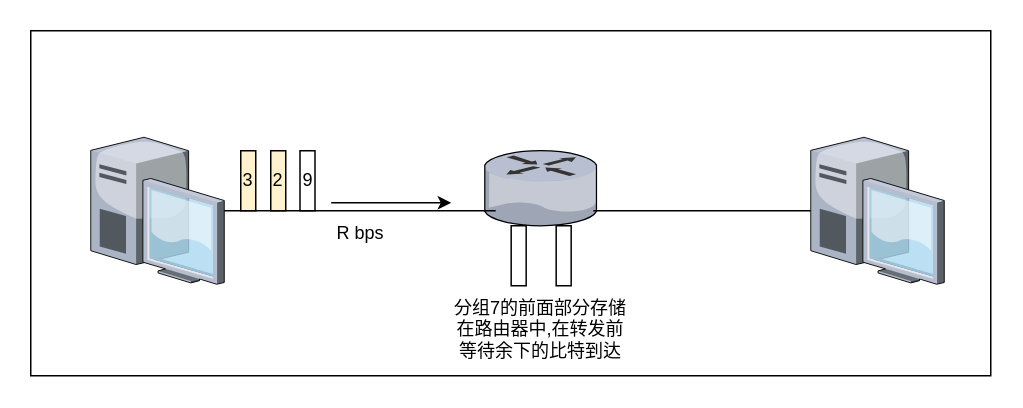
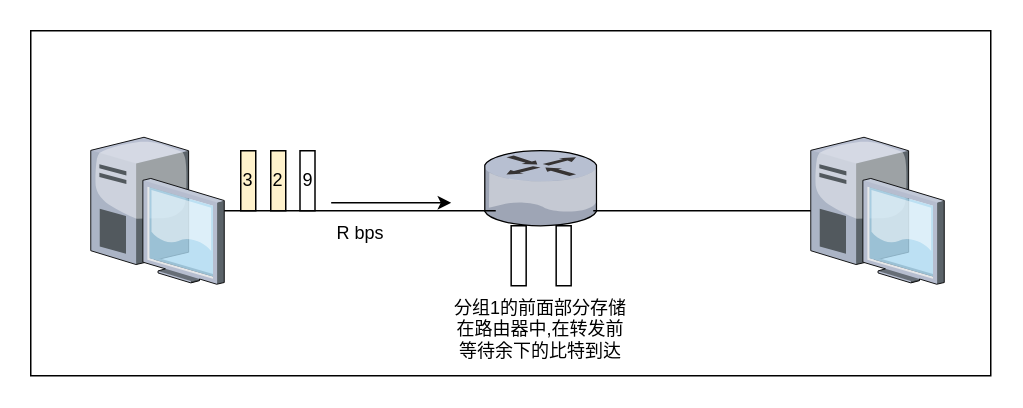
  <mxCell id="0" />
  <mxCell id="1" parent="0" />
  <mxCell id="2" value="" style="rounded=0;whiteSpace=wrap;html=1;" parent="1" vertex="1"><mxGeometry x="20" y="20" width="640" height="230" as="geometry" /></mxCell>
  <mxCell id="3" value="" style="verticalLabelPosition=bottom;sketch=0;aspect=fixed;html=1;verticalAlign=top;strokeColor=none;align=center;outlineConnect=0;shape=mxgraph.citrix.router;" parent="1" vertex="1"><mxGeometry x="322.61" y="100" width="75.34" height="50" as="geometry" /></mxCell>
  <mxCell id="4" value="" style="verticalLabelPosition=bottom;sketch=0;aspect=fixed;html=1;verticalAlign=top;strokeColor=none;align=center;outlineConnect=0;shape=mxgraph.citrix.desktop;" parent="1" vertex="1"><mxGeometry y="91" width="89" height="98" as="geometry" x="60" /></mxCell>
  <mxCell id="5" value="" style="verticalLabelPosition=bottom;sketch=0;aspect=fixed;html=1;verticalAlign=top;strokeColor=none;align=center;outlineConnect=0;shape=mxgraph.citrix.desktop;" parent="1" vertex="1"><mxGeometry x="540" y="91" width="89" height="98" as="geometry" /></mxCell>
  <mxCell id="6" value="3" style="rounded=0;whiteSpace=wrap;html=1;fillColor=#fff2cc;" parent="1" vertex="1"><mxGeometry x="160" y="100" width="10" height="40" as="geometry" /></mxCell>
  <mxCell id="7" value="2" style="rounded=0;whiteSpace=wrap;html=1;fillColor=#fff2cc;" parent="1" vertex="1"><mxGeometry x="180" y="100" width="10" height="40" as="geometry" /></mxCell>
  <mxCell id="8" value="9" style="rounded=0;whiteSpace=wrap;html=1;" parent="1" vertex="1"><mxGeometry x="199.5" y="100" width="10" height="40" as="geometry" /></mxCell>
  <mxCell id="9" value="" style="rounded=0;whiteSpace=wrap;html=1;" parent="1" vertex="1"><mxGeometry x="340.28" y="150" width="10" height="40" as="geometry" /></mxCell>
  <mxCell id="10" value="" style="endArrow=classic;html=1;" parent="1" edge="1"><mxGeometry width="50" height="50" relative="1" as="geometry"><mxPoint x="220.28" y="134.66" as="sourcePoint" /><mxPoint x="300.28" y="134.66" as="targetPoint" /></mxGeometry></mxCell>
  <mxCell id="11" value="R bps" style="text;html=1;strokeColor=none;fillColor=none;align=center;verticalAlign=middle;whiteSpace=wrap;rounded=0;" parent="1" vertex="1"><mxGeometry x="209.5" y="140" width="60" height="30" as="geometry" /></mxCell>
- <mxCell id="12" value="分组7的前面部分存储在路由器中,在转发前等待余下的比特到达" style="text;html=1;strokeColor=none;fillColor=none;align=center;verticalAlign=middle;whiteSpace=wrap;rounded=0;" parent="1" vertex="1"><mxGeometry x="300.28" y="189" width="120" height="60" as="geometry" /></mxCell>
+ <mxCell id="12" value="分组1的前面部分存储在路由器中,在转发前等待余下的比特到达" style="text;html=1;strokeColor=none;fillColor=none;align=center;verticalAlign=middle;whiteSpace=wrap;rounded=0;" parent="1" vertex="1"><mxGeometry x="300.28" y="189" width="120" height="60" as="geometry" /></mxCell>
  <mxCell id="13" value="" style="rounded=0;whiteSpace=wrap;html=1;" parent="1" vertex="1"><mxGeometry x="370.28" y="150" width="10" height="40" as="geometry" /></mxCell>
  <mxCell id="14" value="" style="endArrow=none;html=1;" parent="1" source="4" edge="1"><mxGeometry width="50" height="50" relative="1" as="geometry"><mxPoint x="150" y="150" as="sourcePoint" /><mxPoint x="330" y="140" as="targetPoint" /></mxGeometry></mxCell>
  <mxCell id="15" value="" style="endArrow=none;html=1;" parent="1" target="5" edge="1"><mxGeometry width="50" height="50" relative="1" as="geometry"><mxPoint x="395" y="140" as="sourcePoint" /><mxPoint x="530" y="140" as="targetPoint" /></mxGeometry></mxCell>
